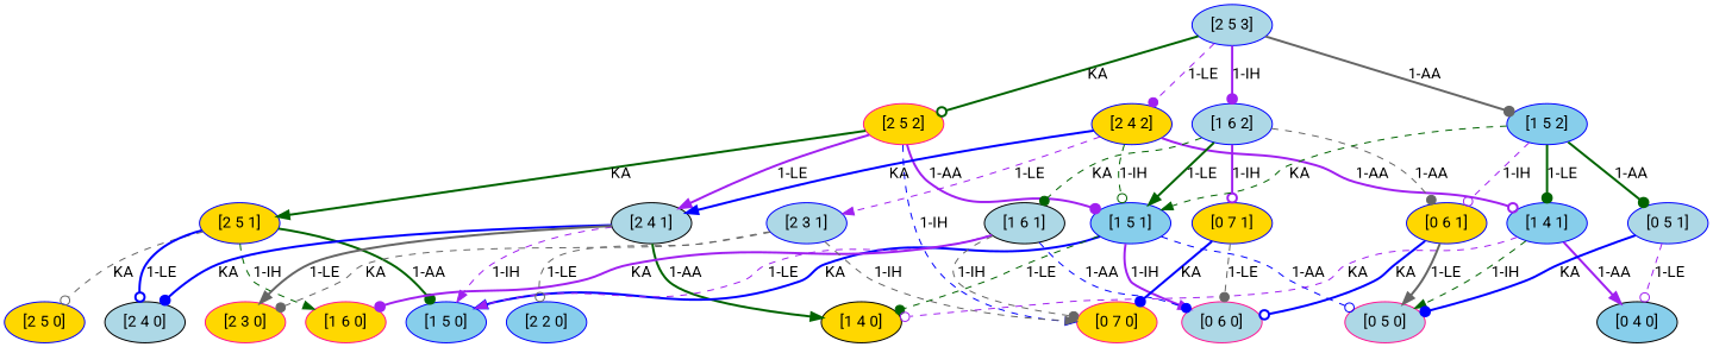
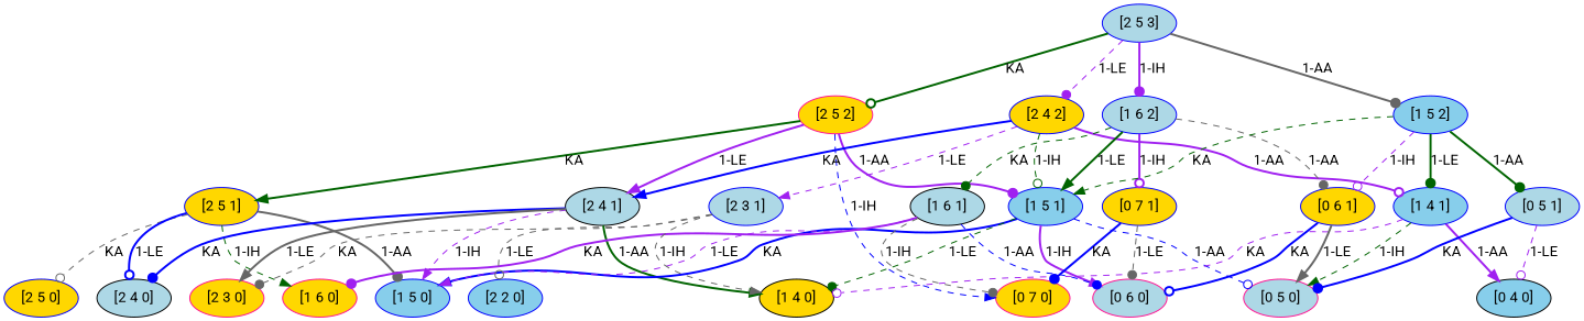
  digraph {
    fontname=Roboto
    node [capacity="[2]" color=blue fillcolor=gold fontname=Roboto stock="[5]" style=filled time=0 value=0.0]
    edge [arrowhead=normal color=purple fontname=Roboto goal="[1 5 0]" modus=KA not_best_politic=True revenue=0 style=bold time=1 weight=0.0 weight_goal=0.0]
    n1 [label="[2 5 0]"]
    n2 [label="[2 5 1]" time=1 value=100.0]
    n3 [color=black fillcolor=lightblue label="[2 4 0]" stock="[4]"]
    n4 [capacity="[1]" color=deeppink label="[1 6 0]" stock="[6]"]
    n5 [capacity="[1]" fillcolor=skyblue label="[1 5 0]"]
    n6 [color=deeppink label="[2 5 2]" time=2 value=200.0]
    n7 [color=black fillcolor=lightblue label="[2 4 1]" stock="[4]" time=1 value=100.0]
    n8 [capacity="[1]" fillcolor=skyblue label="[1 5 1]" time=1 value=100.0]
    n9 [capacity="[0]" color=deeppink label="[0 7 0]" stock="[7]"]
    n10 [color=deeppink label="[2 3 0]" stock="[3]"]
    n11 [capacity="[1]" color=black label="[1 4 0]" stock="[4]"]
    n12 [capacity="[1]" color=black fillcolor=lightblue label="[1 6 1]" stock="[6]" time=1 value=100.0]
    n13 [capacity="[0]" color=deeppink fillcolor=lightblue label="[0 6 0]" stock="[6]"]
    n14 [capacity="[0]" color=deeppink fillcolor=lightblue label="[0 5 0]"]
    n15 [fillcolor=lightblue label="[2 5 3]" time=3 value=387.5]
    n16 [label="[2 4 2]" stock="[4]" time=2 value=200.0]
    n17 [capacity="[1]" fillcolor=lightblue label="[1 6 2]" stock="[6]" time=2 value=400.0]
    n18 [capacity="[1]" fillcolor=skyblue label="[1 5 2]" time=2 value=175.0]
    n19 [fillcolor=lightblue label="[2 3 1]" stock="[3]" time=1 value=100.0]
    n20 [capacity="[1]" fillcolor=skyblue label="[1 4 1]" stock="[4]" time=1 value=100.0]
    n21 [capacity="[0]" label="[0 7 1]" stock="[7]" time=1 value=550.0]
    n22 [capacity="[0]" label="[0 6 1]" stock="[6]" time=1 value=50.0]
    n23 [capacity="[0]" fillcolor=lightblue label="[0 5 1]" time=1 value=50.0]
    n24 [fillcolor=skyblue label="[2 2 0]" stock="[2]"]
    n25 [capacity="[0]" color=black fillcolor=skyblue label="[0 4 0]" stock="[4]"]
    n2 -> n1 [arrowhead=odot color=gray40 goal="[2 5 0]" label=KA style=dashed]
    n2 -> n3 [arrowhead=odot color=blue goal="[2 4 0]" label="1-LE" modus=LE revenue=100 weight=100.0]
    n2 -> n4 [color=darkgreen goal="[1 6 0]" label="1-IH" modus=IH style=dashed]
-   n2 -> n5 [arrowhead=dot color=darkgreen label="1-AA" modus=AA not_best_politic=False revenue=100 weight=100.0]
+   n2 -> n5 [arrowhead=dot color=gray40 label="1-AA" modus=AA not_best_politic=False revenue=100 weight=100.0]
    n6 -> n2 [color=darkgreen goal="[2 5 1]" label=KA time=2 weight_goal=100.0]
    n6 -> n7 [goal="[2 4 1]" label="1-LE" modus=LE revenue=100 time=2 weight=100.0 weight_goal=100.0]
    n6 -> n8 [arrowhead=dot goal="[1 5 1]" label="1-AA" modus=AA not_best_politic=False revenue=100 time=2 weight=100.0 weight_goal=100.0]
    n6 -> n9 [color=blue goal="[1 6 1]" label="1-IH" modus=IH style=dashed time=2 weight_goal=100.0]
    n7 -> n3 [arrowhead=dot color=blue goal="[2 4 0]" label=KA]
    n7 -> n5 [label="1-IH" modus=IH style=dashed]
    n7 -> n10 [color=gray40 goal="[2 3 0]" label="1-LE" modus=LE revenue=100 weight=100.0]
    n7 -> n11 [color=darkgreen goal="[1 4 0]" label="1-AA" modus=AA not_best_politic=False revenue=100 weight=100.0]
    n8 -> n5 [color=blue label=KA]
    n8 -> n11 [arrowhead=dot color=darkgreen goal="[1 4 0]" label="1-LE" modus=LE revenue=100 style=dashed weight=100.0]
    n8 -> n13 [goal="[0 6 0]" label="1-IH" modus=IH]
    n8 -> n14 [arrowhead=odot color=blue goal="[0 5 0]" label="1-AA" modus=AA not_best_politic=False revenue=100 style=dashed weight=100.0]
    n12 -> n4 [arrowhead=dot goal="[1 6 0]" label=KA]
    n12 -> n5 [label="1-LE" modus=LE revenue=100 style=dashed weight=100.0]
    n12 -> n9 [arrowhead=dot color=gray40 goal="[0 7 0]" label="1-IH" modus=IH style=dashed]
    n12 -> n13 [arrowhead=dot color=blue goal="[0 6 0]" label="1-AA" modus=AA not_best_politic=False revenue=100 style=dashed weight=100.0]
    n15 -> n6 [arrowhead=odot color=darkgreen goal="[2 5 2]" label=KA time=3 weight_goal=200.0]
    n15 -> n16 [arrowhead=dot goal="[2 4 2]" label="1-LE" modus=LE revenue=100 style=dashed time=3 weight=100.0 weight_goal=200.0]
    n15 -> n17 [arrowhead=dot goal="[1 6 2]" label="1-IH" modus=IH not_best_politic=False time=3 weight=200.0 weight_goal=400.0]
    n15 -> n18 [arrowhead=dot color=gray40 goal="[1 5 2]" label="1-AA" modus=AA revenue=100 time=3 weight=75.0 weight_goal=175.0]
    n16 -> n7 [color=blue goal="[2 4 1]" label=KA time=2 weight_goal=100.0]
    n16 -> n8 [arrowhead=odot color=darkgreen goal="[1 5 1]" label="1-IH" modus=IH style=dashed time=2 weight_goal=100.0]
    n16 -> n19 [goal="[2 3 1]" label="1-LE" modus=LE revenue=100 style=dashed time=2 weight=100.0 weight_goal=100.0]
    n16 -> n20 [arrowhead=odot goal="[1 4 1]" label="1-AA" modus=AA not_best_politic=False revenue=100 time=2 weight=100.0 weight_goal=100.0]
    n17 -> n8 [color=darkgreen goal="[1 5 1]" label="1-LE" modus=LE revenue=100 time=2 weight=100.0 weight_goal=100.0]
    n17 -> n12 [arrowhead=dot color=darkgreen goal="[1 6 1]" label=KA style=dashed time=2 weight_goal=100.0]
    n17 -> n21 [arrowhead=odot goal="[0 7 1]" label="1-IH" modus=IH not_best_politic=False time=2 weight=450.0 weight_goal=550.0]
    n17 -> n22 [arrowhead=dot color=gray40 goal="[0 6 1]" label="1-AA" modus=AA revenue=100 style=dashed time=2 weight=50.0 weight_goal=50.0]
    n18 -> n8 [color=darkgreen goal="[1 5 1]" label=KA style=dashed time=2 weight_goal=100.0]
    n18 -> n20 [arrowhead=dot color=darkgreen goal="[1 4 1]" label="1-LE" modus=LE not_best_politic=False revenue=100 time=2 weight=100.0 weight_goal=100.0]
    n18 -> n22 [arrowhead=odot goal="[0 6 1]" label="1-IH" modus=IH style=dashed time=2 weight=-50.0 weight_goal=50.0]
    n18 -> n23 [arrowhead=dot color=darkgreen goal="[0 5 1]" label="1-AA" modus=AA revenue=100 time=2 weight=50.0 weight_goal=50.0]
    n19 -> n10 [arrowhead=dot color=gray40 goal="[2 3 0]" label=KA style=dashed]
-   n19 -> n9 [color=gray40 goal="[1 4 0]" label="1-IH" modus=IH style=dashed]
+   n19 -> n11 [color=gray40 goal="[1 4 0]" label="1-IH" modus=IH style=dashed]
    n19 -> n24 [arrowhead=odot color=gray40 goal="[2 2 0]" label="1-LE" modus=LE revenue=100 style=dashed weight=100.0]
    n20 -> n11 [arrowhead=odot goal="[1 4 0]" label=KA style=dashed]
    n20 -> n14 [color=darkgreen goal="[0 5 0]" label="1-IH" modus=IH style=dashed]
    n20 -> n25 [goal="[0 4 0]" label="1-AA" modus=AA not_best_politic=False revenue=100 weight=100.0]
    n21 -> n9 [arrowhead=dot color=blue goal="[0 7 0]" label=KA]
    n21 -> n13 [arrowhead=dot color=gray40 goal="[0 6 0]" label="1-LE" modus=LE revenue=100 style=dashed weight=100.0]
    n22 -> n13 [arrowhead=odot color=blue goal="[0 6 0]" label=KA]
    n22 -> n14 [color=gray40 goal="[0 5 0]" label="1-LE" modus=LE not_best_politic=False revenue=100 weight=100.0]
    n23 -> n14 [arrowhead=dot color=blue goal="[0 5 0]" label=KA]
    n23 -> n25 [arrowhead=odot goal="[0 4 0]" label="1-LE" modus=LE not_best_politic=False revenue=100 style=dashed weight=100.0]
  }
